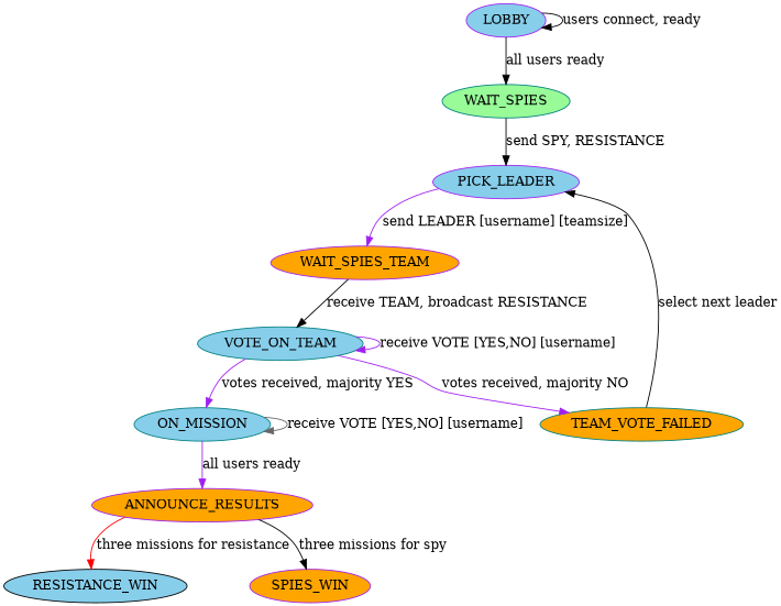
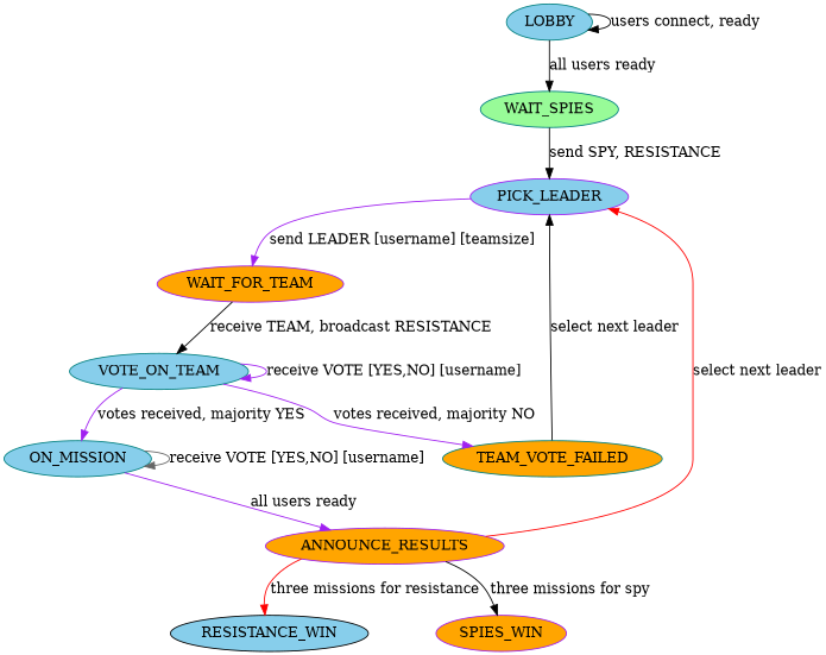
  digraph {
    node [color=teal fillcolor=skyblue style=filled]
    edge [color=black]
-   LOBBY [color=purple]
+   LOBBY
    n2 [fillcolor=palegreen label=WAIT_SPIES]
    PICK_LEADER [color=purple]
-   WAIT_FOR_TEAM [color=purple fillcolor=orange label=WAIT_SPIES_TEAM]
+   WAIT_FOR_TEAM [color=purple fillcolor=orange]
    VOTE_ON_TEAM
    TEAM_VOTE_FAILED [fillcolor=orange]
    ON_MISSION
    ANNOUNCE_RESULTS [color=purple fillcolor=orange]
    RESISTANCE_WIN [color=black]
    SPIES_WIN [color=purple fillcolor=orange]
    LOBBY -> LOBBY [label="users connect, ready"]
    LOBBY -> n2 [label="all users ready"]
    n2 -> PICK_LEADER [label="send SPY, RESISTANCE"]
    PICK_LEADER -> WAIT_FOR_TEAM [color=purple label="send LEADER [username] [teamsize]"]
    WAIT_FOR_TEAM -> VOTE_ON_TEAM [label="receive TEAM, broadcast RESISTANCE"]
    VOTE_ON_TEAM -> VOTE_ON_TEAM [color=purple label="receive VOTE [YES,NO] [username]"]
    VOTE_ON_TEAM -> TEAM_VOTE_FAILED [color=purple label="votes received, majority NO"]
    VOTE_ON_TEAM -> ON_MISSION [color=purple label="votes received, majority YES"]
    TEAM_VOTE_FAILED -> PICK_LEADER [label="select next leader"]
    ON_MISSION -> ON_MISSION [color=gray40 label="receive VOTE [YES,NO] [username]"]
    ON_MISSION -> ANNOUNCE_RESULTS [color=purple label="all users ready"]
+   ANNOUNCE_RESULTS -> PICK_LEADER [color=red label="select next leader"]
    ANNOUNCE_RESULTS -> RESISTANCE_WIN [color=red label="three missions for resistance"]
    ANNOUNCE_RESULTS -> SPIES_WIN [label="three missions for spy"]
  }
